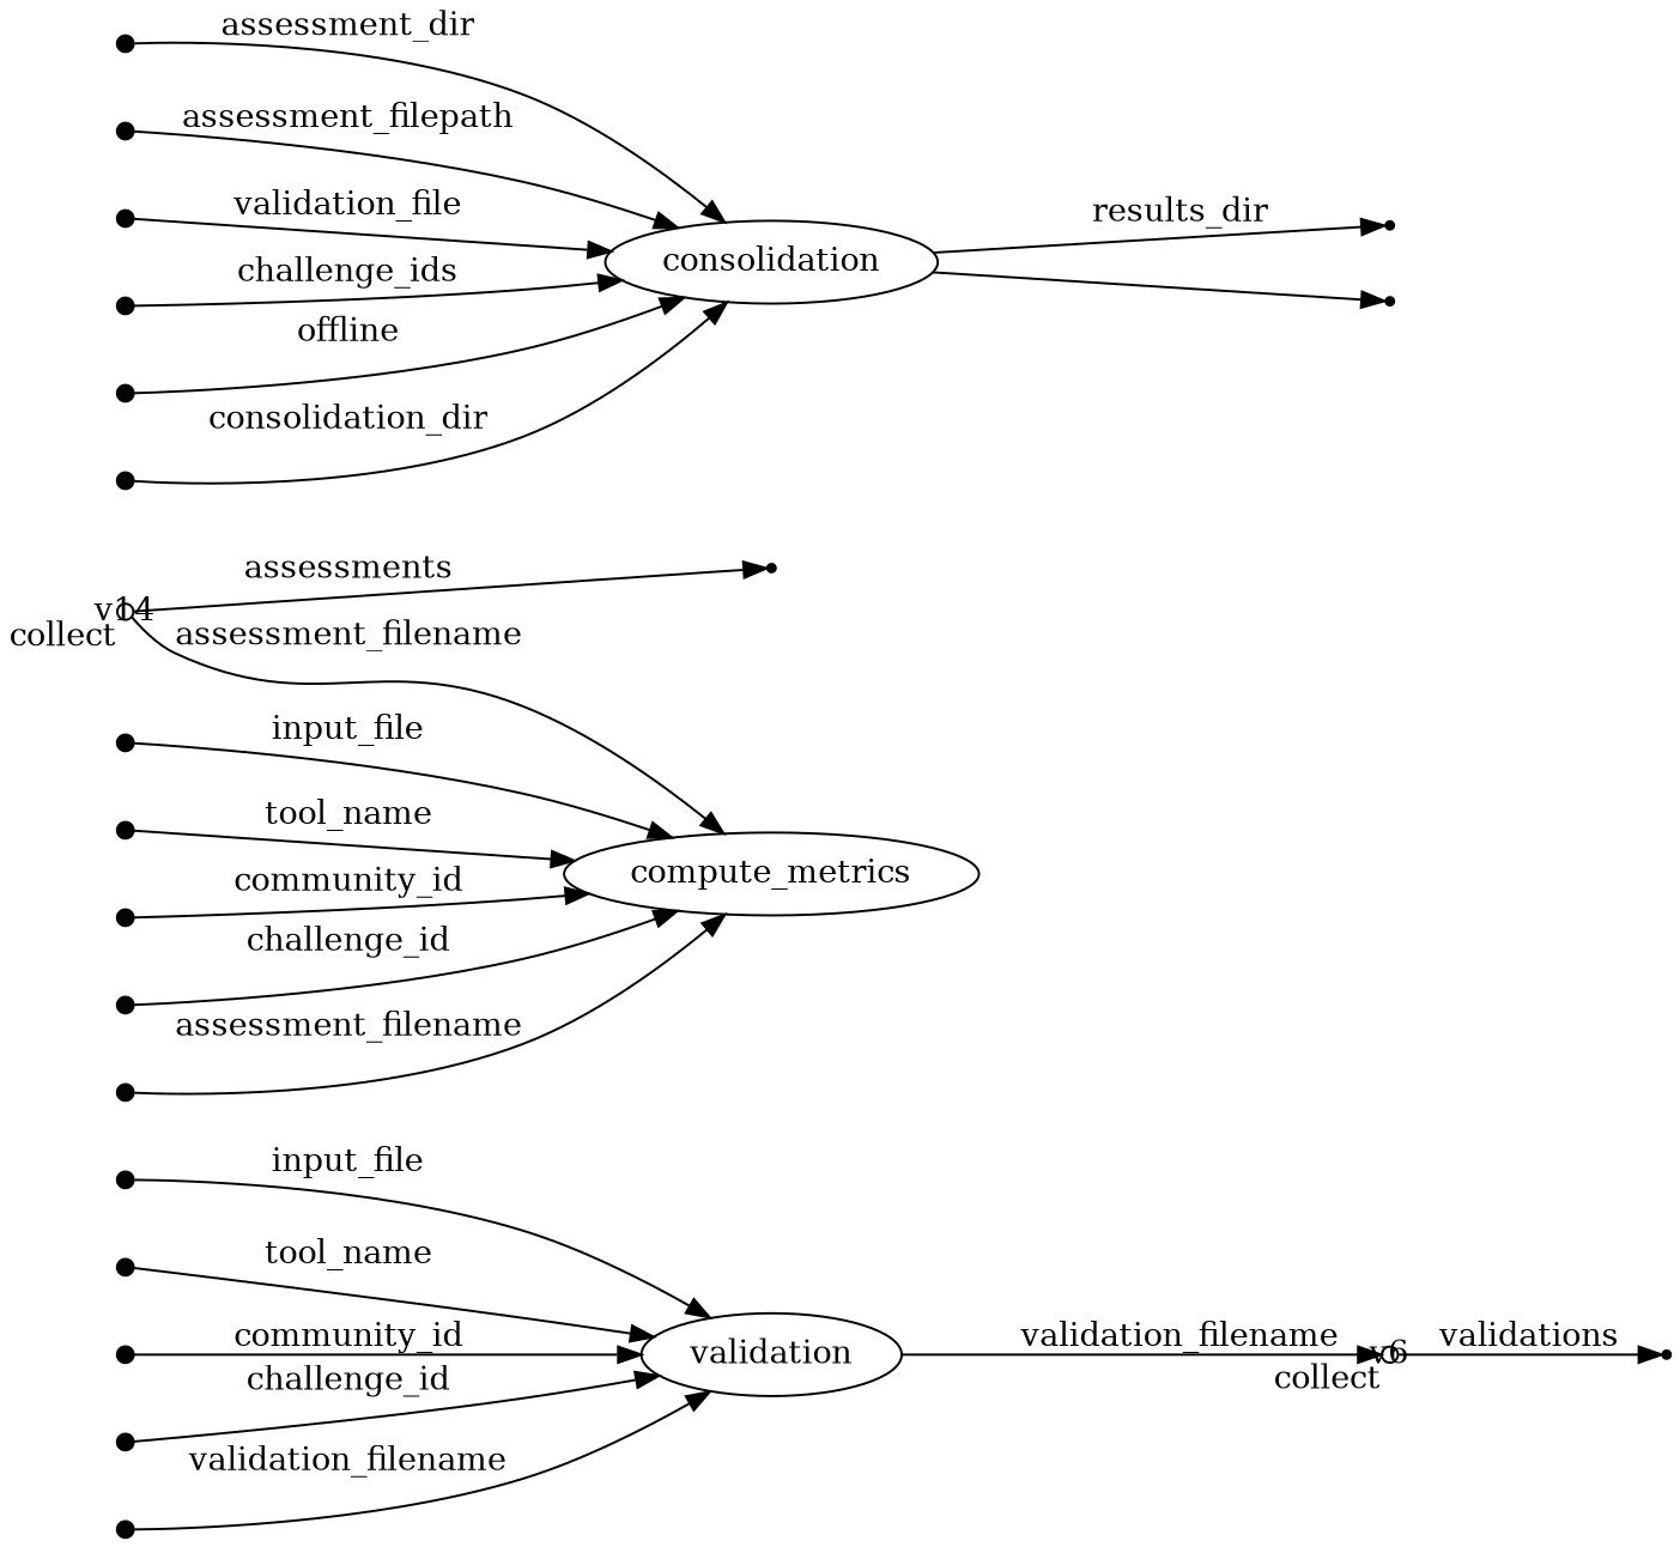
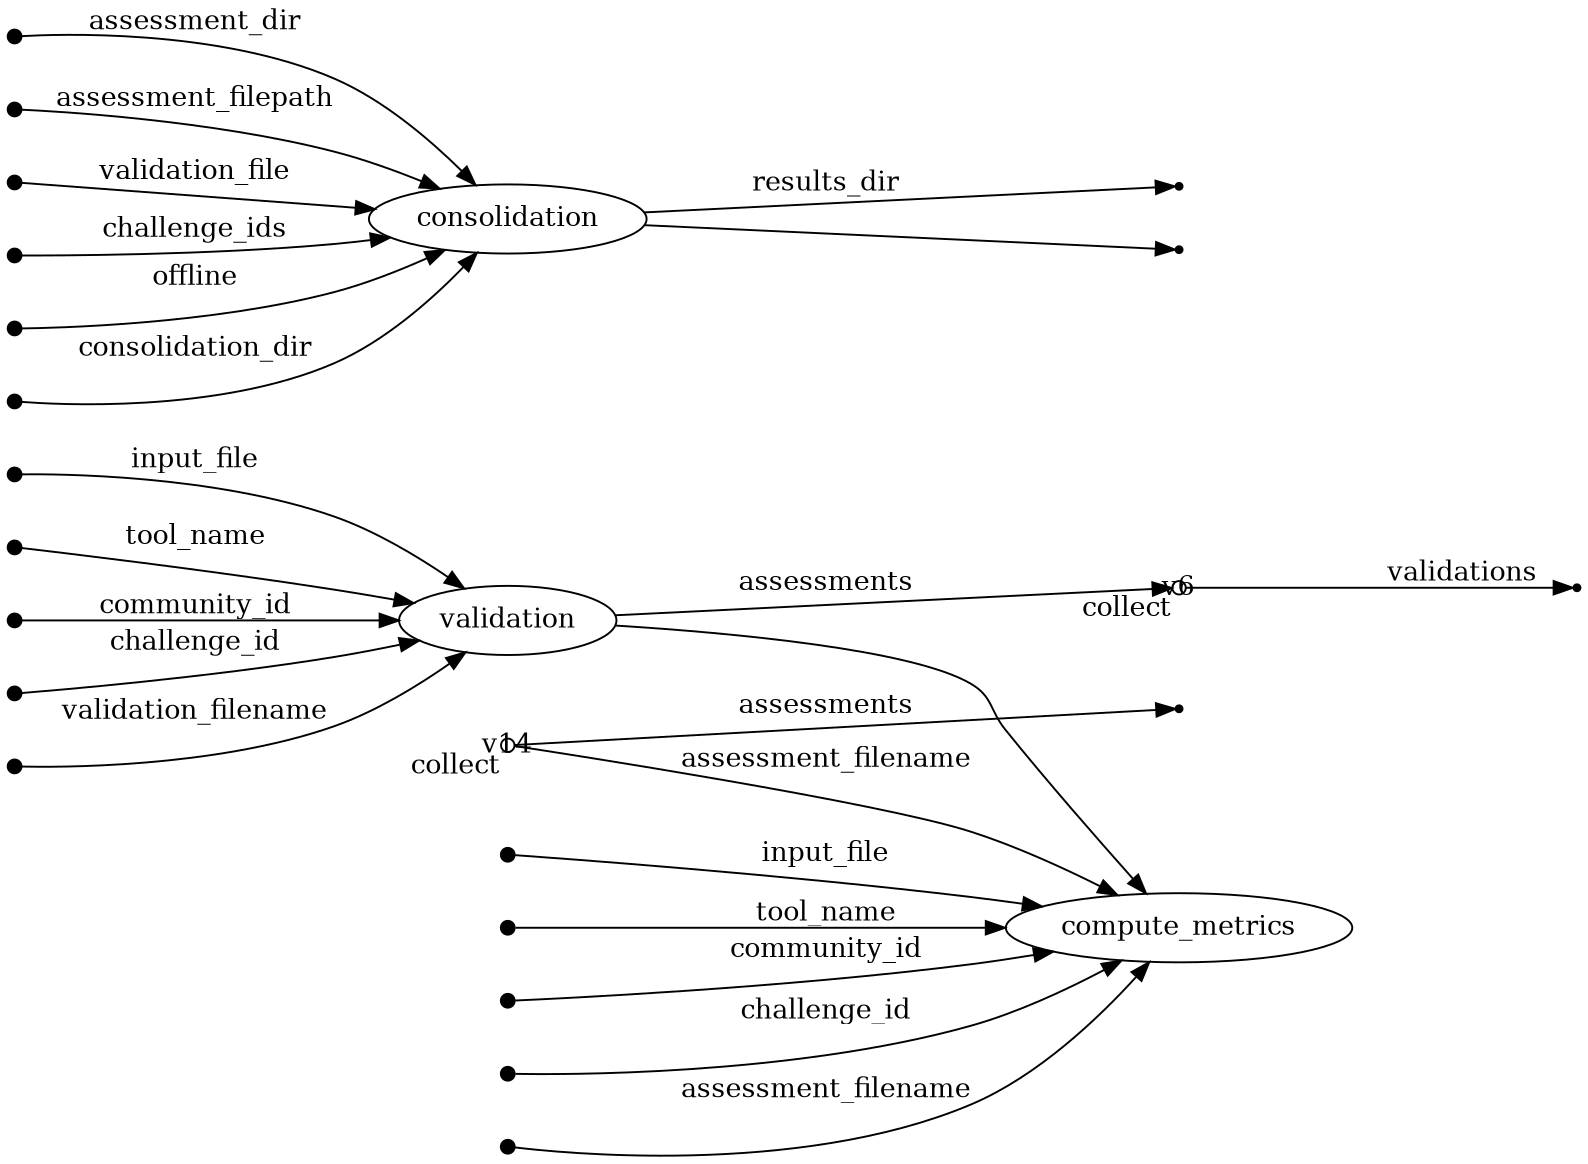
  digraph {
    rankdir=LR
    node [fixedsize=true shape=point]
    v0 [width=0.1]
    n2 [label=validation fixedsize="" shape=""]
    n3 [label=compute_metrics fixedsize="" shape=""]
    v6 [shape=circle width=0.1 xlabel=collect]
    v7 [fixedsize=""]
    v1 [width=0.1]
    v2 [width=0.1]
    v3 [width=0.1]
    v4 [width=0.1]
    v14 [shape=circle width=0.1 xlabel=collect]
    v15 [fixedsize=""]
    v8 [width=0.1]
    v9 [width=0.1]
    v10 [width=0.1]
    v11 [width=0.1]
    v12 [width=0.1]
    v16 [width=0.1]
    n18 [label=consolidation fixedsize="" shape=""]
    v24 [fixedsize=""]
    v23 [fixedsize=""]
    v17 [width=0.1]
    v18 [width=0.1]
    v19 [width=0.1]
    v20 [width=0.1]
    v21 [width=0.1]
    v0 -> n2 [label=input_file]
-   n2 -> v6 [label=validation_filename]
+   n2 -> n3
+   n2 -> v6 [label=assessments]
    v6 -> v7 [label=validations]
    v1 -> n2 [label=tool_name]
    v2 -> n2 [label=community_id]
    v3 -> n2 [label=challenge_id]
    v4 -> n2 [label=validation_filename]
    v14 -> n3 [label=assessment_filename]
    v14 -> v15 [label=assessments]
    v8 -> n3 [label=input_file]
    v9 -> n3 [label=tool_name]
    v10 -> n3 [label=community_id]
    v11 -> n3 [label=challenge_id]
    v12 -> n3 [label=assessment_filename]
    v16 -> n18 [label=assessment_dir]
    n18 -> v24 [label=results_dir]
    n18 -> v23
    v17 -> n18 [label=assessment_filepath]
    v18 -> n18 [label=validation_file]
    v19 -> n18 [label=challenge_ids]
    v20 -> n18 [label=offline]
    v21 -> n18 [label=consolidation_dir]
  }
